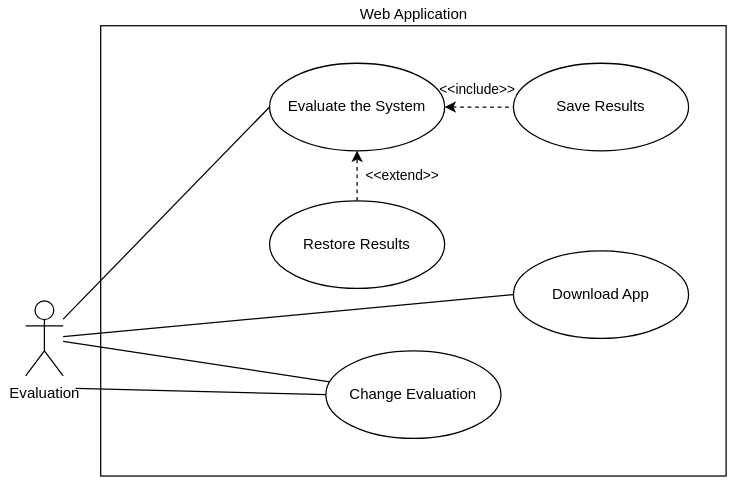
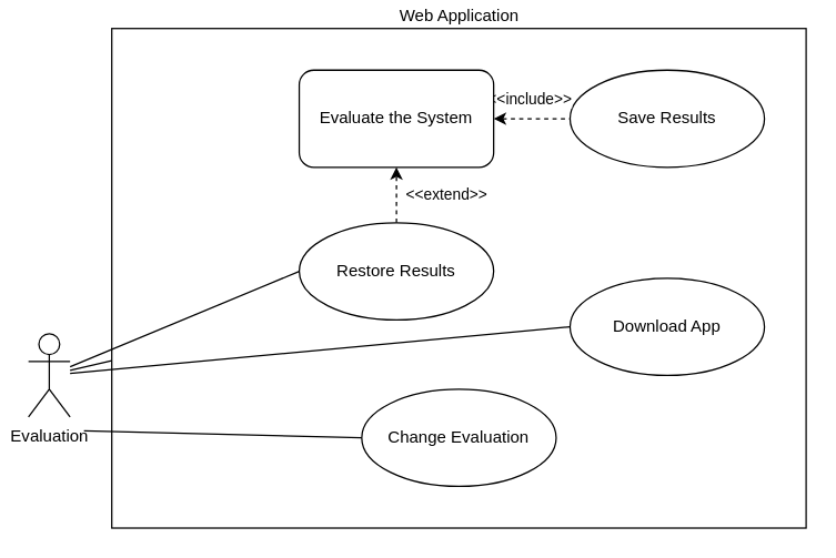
  <mxCell id="0" />
  <mxCell id="1" parent="0" />
  <mxCell id="2" value="Web Application" style="html=1;labelPosition=center;verticalLabelPosition=top;align=center;verticalAlign=bottom;" parent="1" vertex="1"><mxGeometry x="80" y="20" width="500" height="360" as="geometry" /></mxCell>
- <mxCell id="3" style="rounded=0;orthogonalLoop=1;jettySize=auto;html=1;entryX=0;entryY=0.5;entryDx=0;entryDy=0;endArrow=none;endFill=0;" parent="1" source="6" target="14" edge="1"><mxGeometry relative="1" as="geometry" /></mxCell>
+ <mxCell id="3" style="rounded=0;orthogonalLoop=1;jettySize=auto;html=1;endArrow=none;endFill=0;" parent="1" source="6" target="2" edge="1"><mxGeometry relative="1" as="geometry" /></mxCell>
  <mxCell id="4" style="edgeStyle=none;rounded=0;orthogonalLoop=1;jettySize=auto;html=1;entryX=0;entryY=0.5;entryDx=0;entryDy=0;endArrow=none;endFill=0;" parent="1" source="6" target="7" edge="1"><mxGeometry relative="1" as="geometry" /></mxCell>
- <mxCell id="5" style="edgeStyle=none;rounded=0;orthogonalLoop=1;jettySize=auto;html=1;endArrow=none;endFill=0;" parent="1" source="6" target="15" edge="1"><mxGeometry relative="1" as="geometry" /></mxCell>
+ <mxCell id="5" style="edgeStyle=none;rounded=0;orthogonalLoop=1;jettySize=auto;html=1;entryX=0;entryY=0.5;entryDx=0;entryDy=0;endArrow=none;endFill=0;" parent="1" source="6" target="11" edge="1"><mxGeometry relative="1" as="geometry" /></mxCell>
  <mxCell id="6" value="Evaluation" style="shape=umlActor;verticalLabelPosition=bottom;verticalAlign=top;html=1;" parent="1" vertex="1"><mxGeometry x="20" y="240" width="30" height="60" as="geometry" /></mxCell>
  <mxCell id="7" value="Download App" style="ellipse;whiteSpace=wrap;html=1;" parent="1" vertex="1"><mxGeometry x="410" y="200" width="140" height="70" as="geometry" /></mxCell>
  <mxCell id="8" value="Save Results" style="ellipse;whiteSpace=wrap;html=1;" parent="1" vertex="1"><mxGeometry x="410" y="50" width="140" height="70" as="geometry" /></mxCell>
  <mxCell id="9" style="edgeStyle=none;rounded=0;orthogonalLoop=1;jettySize=auto;html=1;endArrow=classic;endFill=1;dashed=1;startArrow=none;startFill=0;" parent="1" source="11" target="14" edge="1"><mxGeometry relative="1" as="geometry" /></mxCell>
  <mxCell id="10" value="&amp;lt;&amp;lt;extend&amp;gt;&amp;gt;" style="edgeLabel;html=1;align=center;verticalAlign=middle;resizable=0;points=[];" parent="9" vertex="1" connectable="0"><mxGeometry x="-0.424" y="1" relative="1" as="geometry"><mxPoint x="36" y="-9" as="offset" /></mxGeometry></mxCell>
  <mxCell id="11" value="Restore Results" style="ellipse;whiteSpace=wrap;html=1;" parent="1" vertex="1"><mxGeometry x="215" y="160" width="140" height="70" as="geometry" /></mxCell>
  <mxCell id="12" style="edgeStyle=none;rounded=0;orthogonalLoop=1;jettySize=auto;html=1;dashed=1;startArrow=classic;startFill=1;endArrow=none;endFill=0;" parent="1" source="14" target="8" edge="1"><mxGeometry relative="1" as="geometry" /></mxCell>
  <mxCell id="13" value="&amp;lt;&amp;lt;include&amp;gt;&amp;gt;" style="edgeLabel;html=1;align=center;verticalAlign=middle;resizable=0;points=[];" parent="12" vertex="1" connectable="0"><mxGeometry x="-0.314" y="-1" relative="1" as="geometry"><mxPoint x="6" y="-16" as="offset" /></mxGeometry></mxCell>
- <mxCell id="14" value="Evaluate the System" style="ellipse;whiteSpace=wrap;html=1;" parent="1" vertex="1"><mxGeometry x="215" y="50" width="140" height="70" as="geometry" /></mxCell>
+ <mxCell id="14" value="Evaluate the System" style="whiteSpace=wrap;html=1;rounded=1;" parent="1" vertex="1"><mxGeometry x="215" y="50" width="140" height="70" as="geometry" /></mxCell>
  <mxCell id="15" value="Change Evaluation" style="ellipse;whiteSpace=wrap;html=1;" parent="1" vertex="1"><mxGeometry x="260" y="280" width="140" height="70" as="geometry" /></mxCell>
  <mxCell id="16" style="edgeStyle=none;rounded=0;orthogonalLoop=1;jettySize=auto;html=1;entryX=0;entryY=0.5;entryDx=0;entryDy=0;endArrow=none;endFill=0;" parent="1" target="15" edge="1"><mxGeometry relative="1" as="geometry"><mxPoint x="60" y="310" as="sourcePoint" /><mxPoint x="225" y="425" as="targetPoint" /></mxGeometry></mxCell>
